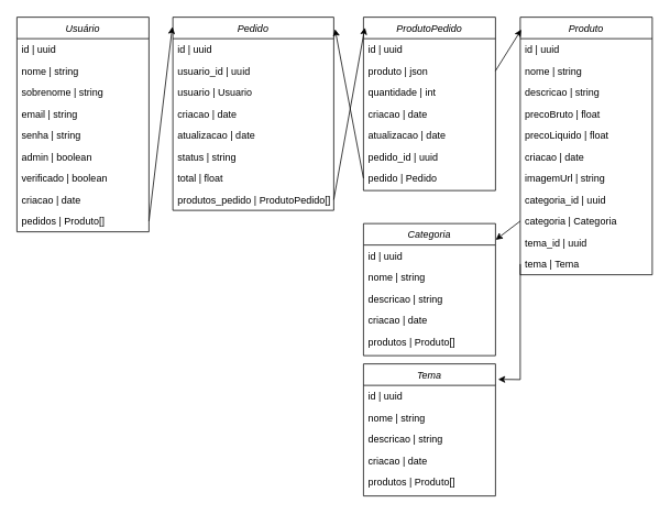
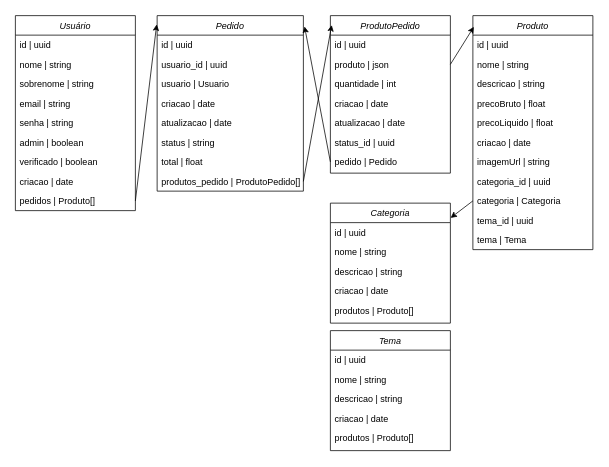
  <mxCell id="0" />
  <mxCell id="1" parent="0" />
  <mxCell id="2" value="Usuário" style="swimlane;fontStyle=2;align=center;verticalAlign=top;childLayout=stackLayout;horizontal=1;startSize=26;horizontalStack=0;resizeParent=1;resizeLast=0;collapsible=1;marginBottom=0;rounded=0;shadow=0;strokeWidth=1;" parent="1" vertex="1"><mxGeometry x="20" y="20" width="160" height="260" as="geometry"><mxRectangle x="230" y="140" width="160" height="26" as="alternateBounds" /></mxGeometry></mxCell>
  <mxCell id="3" value="id | uuid" style="text;align=left;verticalAlign=top;spacingLeft=4;spacingRight=4;overflow=hidden;rotatable=0;points=[[0,0.5],[1,0.5]];portConstraint=eastwest;" parent="2" vertex="1"><mxGeometry y="26" width="160" height="26" as="geometry" /></mxCell>
  <mxCell id="4" value="nome | string" style="text;align=left;verticalAlign=top;spacingLeft=4;spacingRight=4;overflow=hidden;rotatable=0;points=[[0,0.5],[1,0.5]];portConstraint=eastwest;rounded=0;shadow=0;html=0;" parent="2" vertex="1"><mxGeometry y="52" width="160" height="26" as="geometry" /></mxCell>
  <mxCell id="5" value="sobrenome | string" style="text;align=left;verticalAlign=top;spacingLeft=4;spacingRight=4;overflow=hidden;rotatable=0;points=[[0,0.5],[1,0.5]];portConstraint=eastwest;rounded=0;shadow=0;html=0;" parent="2" vertex="1"><mxGeometry y="78" width="160" height="26" as="geometry" /></mxCell>
  <mxCell id="6" value="email | string" style="text;align=left;verticalAlign=top;spacingLeft=4;spacingRight=4;overflow=hidden;rotatable=0;points=[[0,0.5],[1,0.5]];portConstraint=eastwest;rounded=0;shadow=0;html=0;" parent="2" vertex="1"><mxGeometry y="104" width="160" height="26" as="geometry" /></mxCell>
  <mxCell id="7" value="senha | string" style="text;align=left;verticalAlign=top;spacingLeft=4;spacingRight=4;overflow=hidden;rotatable=0;points=[[0,0.5],[1,0.5]];portConstraint=eastwest;rounded=0;shadow=0;html=0;" parent="2" vertex="1"><mxGeometry y="130" width="160" height="26" as="geometry" /></mxCell>
  <mxCell id="8" value="admin | boolean" style="text;align=left;verticalAlign=top;spacingLeft=4;spacingRight=4;overflow=hidden;rotatable=0;points=[[0,0.5],[1,0.5]];portConstraint=eastwest;rounded=0;shadow=0;html=0;" parent="2" vertex="1"><mxGeometry y="156" width="160" height="26" as="geometry" /></mxCell>
  <mxCell id="9" value="verificado | boolean" style="text;align=left;verticalAlign=top;spacingLeft=4;spacingRight=4;overflow=hidden;rotatable=0;points=[[0,0.5],[1,0.5]];portConstraint=eastwest;rounded=0;shadow=0;html=0;" parent="2" vertex="1"><mxGeometry y="182" width="160" height="26" as="geometry" /></mxCell>
  <mxCell id="10" value="criacao | date" style="text;align=left;verticalAlign=top;spacingLeft=4;spacingRight=4;overflow=hidden;rotatable=0;points=[[0,0.5],[1,0.5]];portConstraint=eastwest;rounded=0;shadow=0;html=0;" parent="2" vertex="1"><mxGeometry y="208" width="160" height="26" as="geometry" /></mxCell>
  <mxCell id="11" value="pedidos | Produto[]" style="text;align=left;verticalAlign=top;spacingLeft=4;spacingRight=4;overflow=hidden;rotatable=0;points=[[0,0.5],[1,0.5]];portConstraint=eastwest;rounded=0;shadow=0;html=0;" parent="2" vertex="1"><mxGeometry y="234" width="160" height="26" as="geometry" /></mxCell>
  <mxCell id="12" value="Pedido" style="swimlane;fontStyle=2;align=center;verticalAlign=top;childLayout=stackLayout;horizontal=1;startSize=26;horizontalStack=0;resizeParent=1;resizeLast=0;collapsible=1;marginBottom=0;rounded=0;shadow=0;strokeWidth=1;" parent="1" vertex="1"><mxGeometry x="209" y="20" width="195" height="234" as="geometry"><mxRectangle x="230" y="140" width="160" height="26" as="alternateBounds" /></mxGeometry></mxCell>
  <mxCell id="13" value="id | uuid" style="text;align=left;verticalAlign=top;spacingLeft=4;spacingRight=4;overflow=hidden;rotatable=0;points=[[0,0.5],[1,0.5]];portConstraint=eastwest;" parent="12" vertex="1"><mxGeometry y="26" width="195" height="26" as="geometry" /></mxCell>
  <mxCell id="14" value="usuario_id | uuid" style="text;align=left;verticalAlign=top;spacingLeft=4;spacingRight=4;overflow=hidden;rotatable=0;points=[[0,0.5],[1,0.5]];portConstraint=eastwest;rounded=0;shadow=0;html=0;" parent="12" vertex="1"><mxGeometry y="52" width="195" height="26" as="geometry" /></mxCell>
  <mxCell id="15" value="usuario | Usuario" style="text;align=left;verticalAlign=top;spacingLeft=4;spacingRight=4;overflow=hidden;rotatable=0;points=[[0,0.5],[1,0.5]];portConstraint=eastwest;rounded=0;shadow=0;html=0;" parent="12" vertex="1"><mxGeometry y="78" width="195" height="26" as="geometry" /></mxCell>
  <mxCell id="16" value="criacao | date" style="text;align=left;verticalAlign=top;spacingLeft=4;spacingRight=4;overflow=hidden;rotatable=0;points=[[0,0.5],[1,0.5]];portConstraint=eastwest;rounded=0;shadow=0;html=0;" parent="12" vertex="1"><mxGeometry y="104" width="195" height="26" as="geometry" /></mxCell>
  <mxCell id="17" value="atualizacao | date" style="text;align=left;verticalAlign=top;spacingLeft=4;spacingRight=4;overflow=hidden;rotatable=0;points=[[0,0.5],[1,0.5]];portConstraint=eastwest;rounded=0;shadow=0;html=0;" parent="12" vertex="1"><mxGeometry y="130" width="195" height="26" as="geometry" /></mxCell>
  <mxCell id="18" value="status | string" style="text;align=left;verticalAlign=top;spacingLeft=4;spacingRight=4;overflow=hidden;rotatable=0;points=[[0,0.5],[1,0.5]];portConstraint=eastwest;rounded=0;shadow=0;html=0;" parent="12" vertex="1"><mxGeometry y="156" width="195" height="26" as="geometry" /></mxCell>
  <mxCell id="19" value="total | float" style="text;align=left;verticalAlign=top;spacingLeft=4;spacingRight=4;overflow=hidden;rotatable=0;points=[[0,0.5],[1,0.5]];portConstraint=eastwest;rounded=0;shadow=0;html=0;" parent="12" vertex="1"><mxGeometry y="182" width="195" height="26" as="geometry" /></mxCell>
  <mxCell id="20" value="produtos_pedido | ProdutoPedido[]" style="text;align=left;verticalAlign=top;spacingLeft=4;spacingRight=4;overflow=hidden;rotatable=0;points=[[0,0.5],[1,0.5]];portConstraint=eastwest;rounded=0;shadow=0;html=0;" parent="12" vertex="1"><mxGeometry y="208" width="195" height="26" as="geometry" /></mxCell>
  <mxCell id="21" value="Produto" style="swimlane;fontStyle=2;align=center;verticalAlign=top;childLayout=stackLayout;horizontal=1;startSize=26;horizontalStack=0;resizeParent=1;resizeLast=0;collapsible=1;marginBottom=0;rounded=0;shadow=0;strokeWidth=1;" parent="1" vertex="1"><mxGeometry x="630" y="20" width="160" height="312" as="geometry"><mxRectangle x="230" y="140" width="160" height="26" as="alternateBounds" /></mxGeometry></mxCell>
  <mxCell id="22" value="id | uuid" style="text;align=left;verticalAlign=top;spacingLeft=4;spacingRight=4;overflow=hidden;rotatable=0;points=[[0,0.5],[1,0.5]];portConstraint=eastwest;" parent="21" vertex="1"><mxGeometry y="26" width="160" height="26" as="geometry" /></mxCell>
  <mxCell id="23" value="nome | string" style="text;align=left;verticalAlign=top;spacingLeft=4;spacingRight=4;overflow=hidden;rotatable=0;points=[[0,0.5],[1,0.5]];portConstraint=eastwest;rounded=0;shadow=0;html=0;" parent="21" vertex="1"><mxGeometry y="52" width="160" height="26" as="geometry" /></mxCell>
  <mxCell id="24" value="descricao | string" style="text;align=left;verticalAlign=top;spacingLeft=4;spacingRight=4;overflow=hidden;rotatable=0;points=[[0,0.5],[1,0.5]];portConstraint=eastwest;rounded=0;shadow=0;html=0;" parent="21" vertex="1"><mxGeometry y="78" width="160" height="26" as="geometry" /></mxCell>
  <mxCell id="25" value="precoBruto | float" style="text;align=left;verticalAlign=top;spacingLeft=4;spacingRight=4;overflow=hidden;rotatable=0;points=[[0,0.5],[1,0.5]];portConstraint=eastwest;rounded=0;shadow=0;html=0;" parent="21" vertex="1"><mxGeometry y="104" width="160" height="26" as="geometry" /></mxCell>
  <mxCell id="26" value="precoLiquido | float" style="text;align=left;verticalAlign=top;spacingLeft=4;spacingRight=4;overflow=hidden;rotatable=0;points=[[0,0.5],[1,0.5]];portConstraint=eastwest;rounded=0;shadow=0;html=0;" parent="21" vertex="1"><mxGeometry y="130" width="160" height="26" as="geometry" /></mxCell>
  <mxCell id="27" value="criacao | date" style="text;align=left;verticalAlign=top;spacingLeft=4;spacingRight=4;overflow=hidden;rotatable=0;points=[[0,0.5],[1,0.5]];portConstraint=eastwest;rounded=0;shadow=0;html=0;" parent="21" vertex="1"><mxGeometry y="156" width="160" height="26" as="geometry" /></mxCell>
  <mxCell id="28" value="imagemUrl | string" style="text;align=left;verticalAlign=top;spacingLeft=4;spacingRight=4;overflow=hidden;rotatable=0;points=[[0,0.5],[1,0.5]];portConstraint=eastwest;rounded=0;shadow=0;html=0;" parent="21" vertex="1"><mxGeometry y="182" width="160" height="26" as="geometry" /></mxCell>
  <mxCell id="29" value="categoria_id | uuid" style="text;align=left;verticalAlign=top;spacingLeft=4;spacingRight=4;overflow=hidden;rotatable=0;points=[[0,0.5],[1,0.5]];portConstraint=eastwest;rounded=0;shadow=0;html=0;" parent="21" vertex="1"><mxGeometry y="208" width="160" height="26" as="geometry" /></mxCell>
  <mxCell id="30" value="categoria | Categoria" style="text;align=left;verticalAlign=top;spacingLeft=4;spacingRight=4;overflow=hidden;rotatable=0;points=[[0,0.5],[1,0.5]];portConstraint=eastwest;rounded=0;shadow=0;html=0;" parent="21" vertex="1"><mxGeometry y="234" width="160" height="26" as="geometry" /></mxCell>
  <mxCell id="31" value="tema_id | uuid" style="text;align=left;verticalAlign=top;spacingLeft=4;spacingRight=4;overflow=hidden;rotatable=0;points=[[0,0.5],[1,0.5]];portConstraint=eastwest;rounded=0;shadow=0;html=0;" parent="21" vertex="1"><mxGeometry y="260" width="160" height="26" as="geometry" /></mxCell>
  <mxCell id="32" value="tema | Tema" style="text;align=left;verticalAlign=top;spacingLeft=4;spacingRight=4;overflow=hidden;rotatable=0;points=[[0,0.5],[1,0.5]];portConstraint=eastwest;rounded=0;shadow=0;html=0;" parent="21" vertex="1"><mxGeometry y="286" width="160" height="26" as="geometry" /></mxCell>
  <mxCell id="33" value="Categoria" style="swimlane;fontStyle=2;align=center;verticalAlign=top;childLayout=stackLayout;horizontal=1;startSize=26;horizontalStack=0;resizeParent=1;resizeLast=0;collapsible=1;marginBottom=0;rounded=0;shadow=0;strokeWidth=1;" parent="1" vertex="1"><mxGeometry x="440" y="270" width="160" height="160" as="geometry"><mxRectangle x="230" y="140" width="160" height="26" as="alternateBounds" /></mxGeometry></mxCell>
  <mxCell id="34" value="id | uuid" style="text;align=left;verticalAlign=top;spacingLeft=4;spacingRight=4;overflow=hidden;rotatable=0;points=[[0,0.5],[1,0.5]];portConstraint=eastwest;" parent="33" vertex="1"><mxGeometry y="26" width="160" height="26" as="geometry" /></mxCell>
  <mxCell id="35" value="nome | string" style="text;align=left;verticalAlign=top;spacingLeft=4;spacingRight=4;overflow=hidden;rotatable=0;points=[[0,0.5],[1,0.5]];portConstraint=eastwest;rounded=0;shadow=0;html=0;" parent="33" vertex="1"><mxGeometry y="52" width="160" height="26" as="geometry" /></mxCell>
  <mxCell id="36" value="descricao | string" style="text;align=left;verticalAlign=top;spacingLeft=4;spacingRight=4;overflow=hidden;rotatable=0;points=[[0,0.5],[1,0.5]];portConstraint=eastwest;rounded=0;shadow=0;html=0;" parent="33" vertex="1"><mxGeometry y="78" width="160" height="26" as="geometry" /></mxCell>
  <mxCell id="37" value="criacao | date" style="text;align=left;verticalAlign=top;spacingLeft=4;spacingRight=4;overflow=hidden;rotatable=0;points=[[0,0.5],[1,0.5]];portConstraint=eastwest;rounded=0;shadow=0;html=0;" parent="33" vertex="1"><mxGeometry y="104" width="160" height="26" as="geometry" /></mxCell>
  <mxCell id="38" value="produtos | Produto[]" style="text;align=left;verticalAlign=top;spacingLeft=4;spacingRight=4;overflow=hidden;rotatable=0;points=[[0,0.5],[1,0.5]];portConstraint=eastwest;rounded=0;shadow=0;html=0;" parent="33" vertex="1"><mxGeometry y="130" width="160" height="26" as="geometry" /></mxCell>
  <mxCell id="39" value="Tema" style="swimlane;fontStyle=2;align=center;verticalAlign=top;childLayout=stackLayout;horizontal=1;startSize=26;horizontalStack=0;resizeParent=1;resizeLast=0;collapsible=1;marginBottom=0;rounded=0;shadow=0;strokeWidth=1;" parent="1" vertex="1"><mxGeometry x="440" y="440" width="160" height="160" as="geometry"><mxRectangle x="230" y="140" width="160" height="26" as="alternateBounds" /></mxGeometry></mxCell>
  <mxCell id="40" value="id | uuid" style="text;align=left;verticalAlign=top;spacingLeft=4;spacingRight=4;overflow=hidden;rotatable=0;points=[[0,0.5],[1,0.5]];portConstraint=eastwest;" parent="39" vertex="1"><mxGeometry y="26" width="160" height="26" as="geometry" /></mxCell>
  <mxCell id="41" value="nome | string" style="text;align=left;verticalAlign=top;spacingLeft=4;spacingRight=4;overflow=hidden;rotatable=0;points=[[0,0.5],[1,0.5]];portConstraint=eastwest;rounded=0;shadow=0;html=0;" parent="39" vertex="1"><mxGeometry y="52" width="160" height="26" as="geometry" /></mxCell>
  <mxCell id="42" value="descricao | string" style="text;align=left;verticalAlign=top;spacingLeft=4;spacingRight=4;overflow=hidden;rotatable=0;points=[[0,0.5],[1,0.5]];portConstraint=eastwest;rounded=0;shadow=0;html=0;" parent="39" vertex="1"><mxGeometry y="78" width="160" height="26" as="geometry" /></mxCell>
  <mxCell id="43" value="criacao | date" style="text;align=left;verticalAlign=top;spacingLeft=4;spacingRight=4;overflow=hidden;rotatable=0;points=[[0,0.5],[1,0.5]];portConstraint=eastwest;rounded=0;shadow=0;html=0;" parent="39" vertex="1"><mxGeometry y="104" width="160" height="26" as="geometry" /></mxCell>
  <mxCell id="44" value="produtos | Produto[]" style="text;align=left;verticalAlign=top;spacingLeft=4;spacingRight=4;overflow=hidden;rotatable=0;points=[[0,0.5],[1,0.5]];portConstraint=eastwest;rounded=0;shadow=0;html=0;" parent="39" vertex="1"><mxGeometry y="130" width="160" height="26" as="geometry" /></mxCell>
  <mxCell id="45" value="ProdutoPedido" style="swimlane;fontStyle=2;align=center;verticalAlign=top;childLayout=stackLayout;horizontal=1;startSize=26;horizontalStack=0;resizeParent=1;resizeLast=0;collapsible=1;marginBottom=0;rounded=0;shadow=0;strokeWidth=1;" parent="1" vertex="1"><mxGeometry x="440" y="20" width="160" height="210" as="geometry"><mxRectangle x="230" y="140" width="160" height="26" as="alternateBounds" /></mxGeometry></mxCell>
  <mxCell id="46" value="id | uuid" style="text;align=left;verticalAlign=top;spacingLeft=4;spacingRight=4;overflow=hidden;rotatable=0;points=[[0,0.5],[1,0.5]];portConstraint=eastwest;" parent="45" vertex="1"><mxGeometry y="26" width="160" height="26" as="geometry" /></mxCell>
  <mxCell id="47" value="produto | json" style="text;align=left;verticalAlign=top;spacingLeft=4;spacingRight=4;overflow=hidden;rotatable=0;points=[[0,0.5],[1,0.5]];portConstraint=eastwest;rounded=0;shadow=0;html=0;" parent="45" vertex="1"><mxGeometry y="52" width="160" height="26" as="geometry" /></mxCell>
  <mxCell id="48" value="quantidade | int" style="text;align=left;verticalAlign=top;spacingLeft=4;spacingRight=4;overflow=hidden;rotatable=0;points=[[0,0.5],[1,0.5]];portConstraint=eastwest;rounded=0;shadow=0;html=0;" parent="45" vertex="1"><mxGeometry y="78" width="160" height="26" as="geometry" /></mxCell>
  <mxCell id="49" value="criacao | date" style="text;align=left;verticalAlign=top;spacingLeft=4;spacingRight=4;overflow=hidden;rotatable=0;points=[[0,0.5],[1,0.5]];portConstraint=eastwest;rounded=0;shadow=0;html=0;" parent="45" vertex="1"><mxGeometry y="104" width="160" height="26" as="geometry" /></mxCell>
  <mxCell id="50" value="atualizacao | date" style="text;align=left;verticalAlign=top;spacingLeft=4;spacingRight=4;overflow=hidden;rotatable=0;points=[[0,0.5],[1,0.5]];portConstraint=eastwest;rounded=0;shadow=0;html=0;" parent="45" vertex="1"><mxGeometry y="130" width="160" height="26" as="geometry" /></mxCell>
- <mxCell id="51" value="pedido_id | uuid" style="text;align=left;verticalAlign=top;spacingLeft=4;spacingRight=4;overflow=hidden;rotatable=0;points=[[0,0.5],[1,0.5]];portConstraint=eastwest;rounded=0;shadow=0;html=0;" parent="45" vertex="1"><mxGeometry y="156" width="160" height="26" as="geometry" /></mxCell>
+ <mxCell id="51" value="status_id | uuid" style="text;align=left;verticalAlign=top;spacingLeft=4;spacingRight=4;overflow=hidden;rotatable=0;points=[[0,0.5],[1,0.5]];portConstraint=eastwest;rounded=0;shadow=0;html=0;" parent="45" vertex="1"><mxGeometry y="156" width="160" height="26" as="geometry" /></mxCell>
  <mxCell id="52" value="pedido | Pedido" style="text;align=left;verticalAlign=top;spacingLeft=4;spacingRight=4;overflow=hidden;rotatable=0;points=[[0,0.5],[1,0.5]];portConstraint=eastwest;rounded=0;shadow=0;html=0;" parent="45" vertex="1"><mxGeometry y="182" width="160" height="26" as="geometry" /></mxCell>
  <mxCell id="53" value="" style="endArrow=classic;html=1;rounded=0;exitX=1;exitY=0.5;exitDx=0;exitDy=0;entryX=-0.003;entryY=0.05;entryDx=0;entryDy=0;entryPerimeter=0;" parent="1" source="11" target="12" edge="1"><mxGeometry width="50" height="50" relative="1" as="geometry"><mxPoint x="580" y="260" as="sourcePoint" /><mxPoint x="630" y="210" as="targetPoint" /></mxGeometry></mxCell>
  <mxCell id="54" value="" style="endArrow=classic;html=1;rounded=0;exitX=1;exitY=0.5;exitDx=0;exitDy=0;entryX=0.011;entryY=0.06;entryDx=0;entryDy=0;entryPerimeter=0;" parent="1" source="20" target="45" edge="1"><mxGeometry width="50" height="50" relative="1" as="geometry"><mxPoint x="580" y="260" as="sourcePoint" /><mxPoint x="630" y="210" as="targetPoint" /></mxGeometry></mxCell>
  <mxCell id="55" value="" style="endArrow=classic;html=1;rounded=0;exitX=0;exitY=0.5;exitDx=0;exitDy=0;entryX=1.008;entryY=0.062;entryDx=0;entryDy=0;entryPerimeter=0;" parent="1" source="52" target="12" edge="1"><mxGeometry width="50" height="50" relative="1" as="geometry"><mxPoint x="580" y="260" as="sourcePoint" /><mxPoint x="630" y="210" as="targetPoint" /></mxGeometry></mxCell>
  <mxCell id="56" value="" style="endArrow=classic;html=1;rounded=0;exitX=1;exitY=0.5;exitDx=0;exitDy=0;entryX=0.008;entryY=0.048;entryDx=0;entryDy=0;entryPerimeter=0;" parent="1" source="47" target="21" edge="1"><mxGeometry width="50" height="50" relative="1" as="geometry"><mxPoint x="580" y="260" as="sourcePoint" /><mxPoint x="630" y="210" as="targetPoint" /></mxGeometry></mxCell>
- <mxCell id="57" value="" style="endArrow=classic;html=1;rounded=0;entryX=1.02;entryY=0.117;entryDx=0;entryDy=0;exitX=0;exitY=0.5;exitDx=0;exitDy=0;entryPerimeter=0;" parent="1" source="32" target="39" edge="1"><mxGeometry width="50" height="50" relative="1" as="geometry"><mxPoint x="450" y="400" as="sourcePoint" /><mxPoint x="630" y="310" as="targetPoint" /><Array as="points"><mxPoint x="630" y="459" /></Array></mxGeometry></mxCell>
  <mxCell id="58" value="" style="endArrow=classic;html=1;rounded=0;exitX=0;exitY=0.5;exitDx=0;exitDy=0;entryX=1.002;entryY=0.123;entryDx=0;entryDy=0;entryPerimeter=0;" parent="1" source="30" target="33" edge="1"><mxGeometry width="50" height="50" relative="1" as="geometry"><mxPoint x="580" y="360" as="sourcePoint" /><mxPoint x="630" y="310" as="targetPoint" /></mxGeometry></mxCell>
